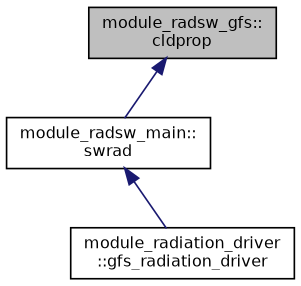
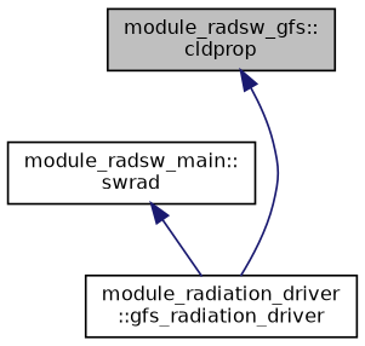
  digraph {
    rankdir=TB
    node [color=black fillcolor=white fontname=Helvetica fontsize=10 shape=record style=filled]
    edge [color=midnightblue dir=back fontname=Helvetica fontsize=10 labelfontname=Helvetica labelfontsize=10 style=solid]
    n1 [fillcolor=grey75 fontcolor=black height=0.2 label="module_radsw_gfs::\lcldprop" width=0.4]
    n2 [height=0.2 label="module_radsw_main::\lswrad" width=0.4]
    n3 [height=0.2 label="module_radiation_driver\l::gfs_radiation_driver" width=0.4]
-   n1 -> n2
+   n1 -> n3
    n2 -> n3
  }
